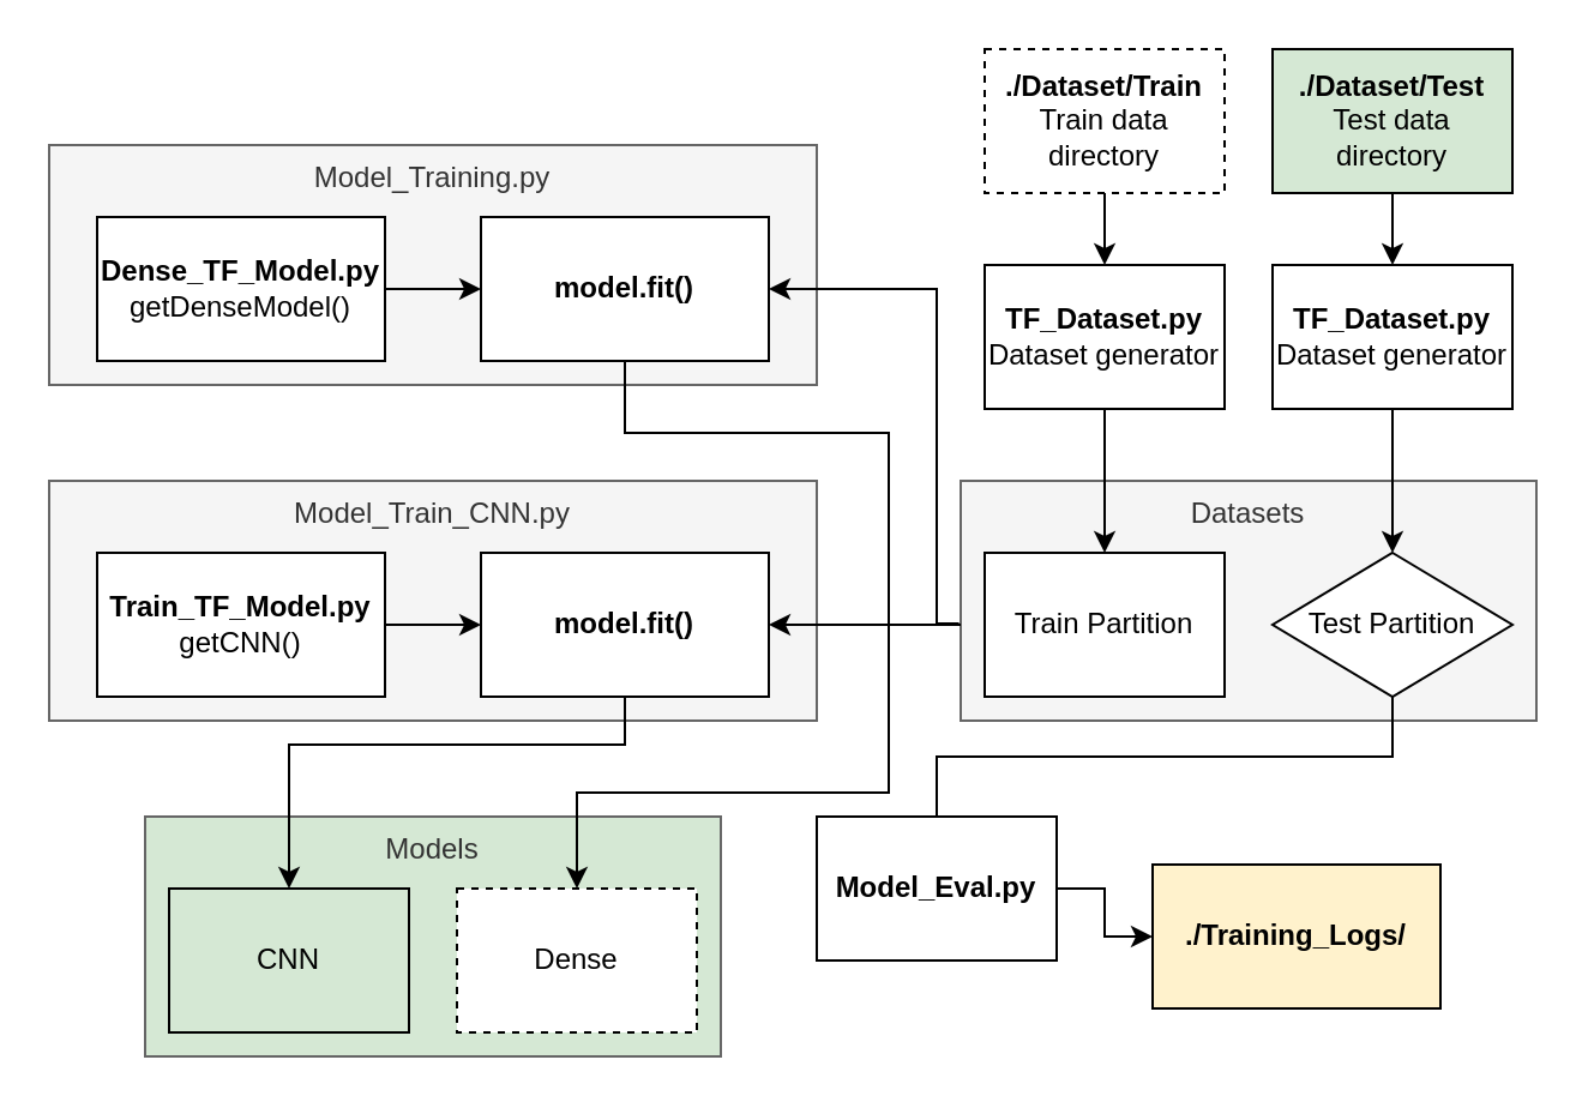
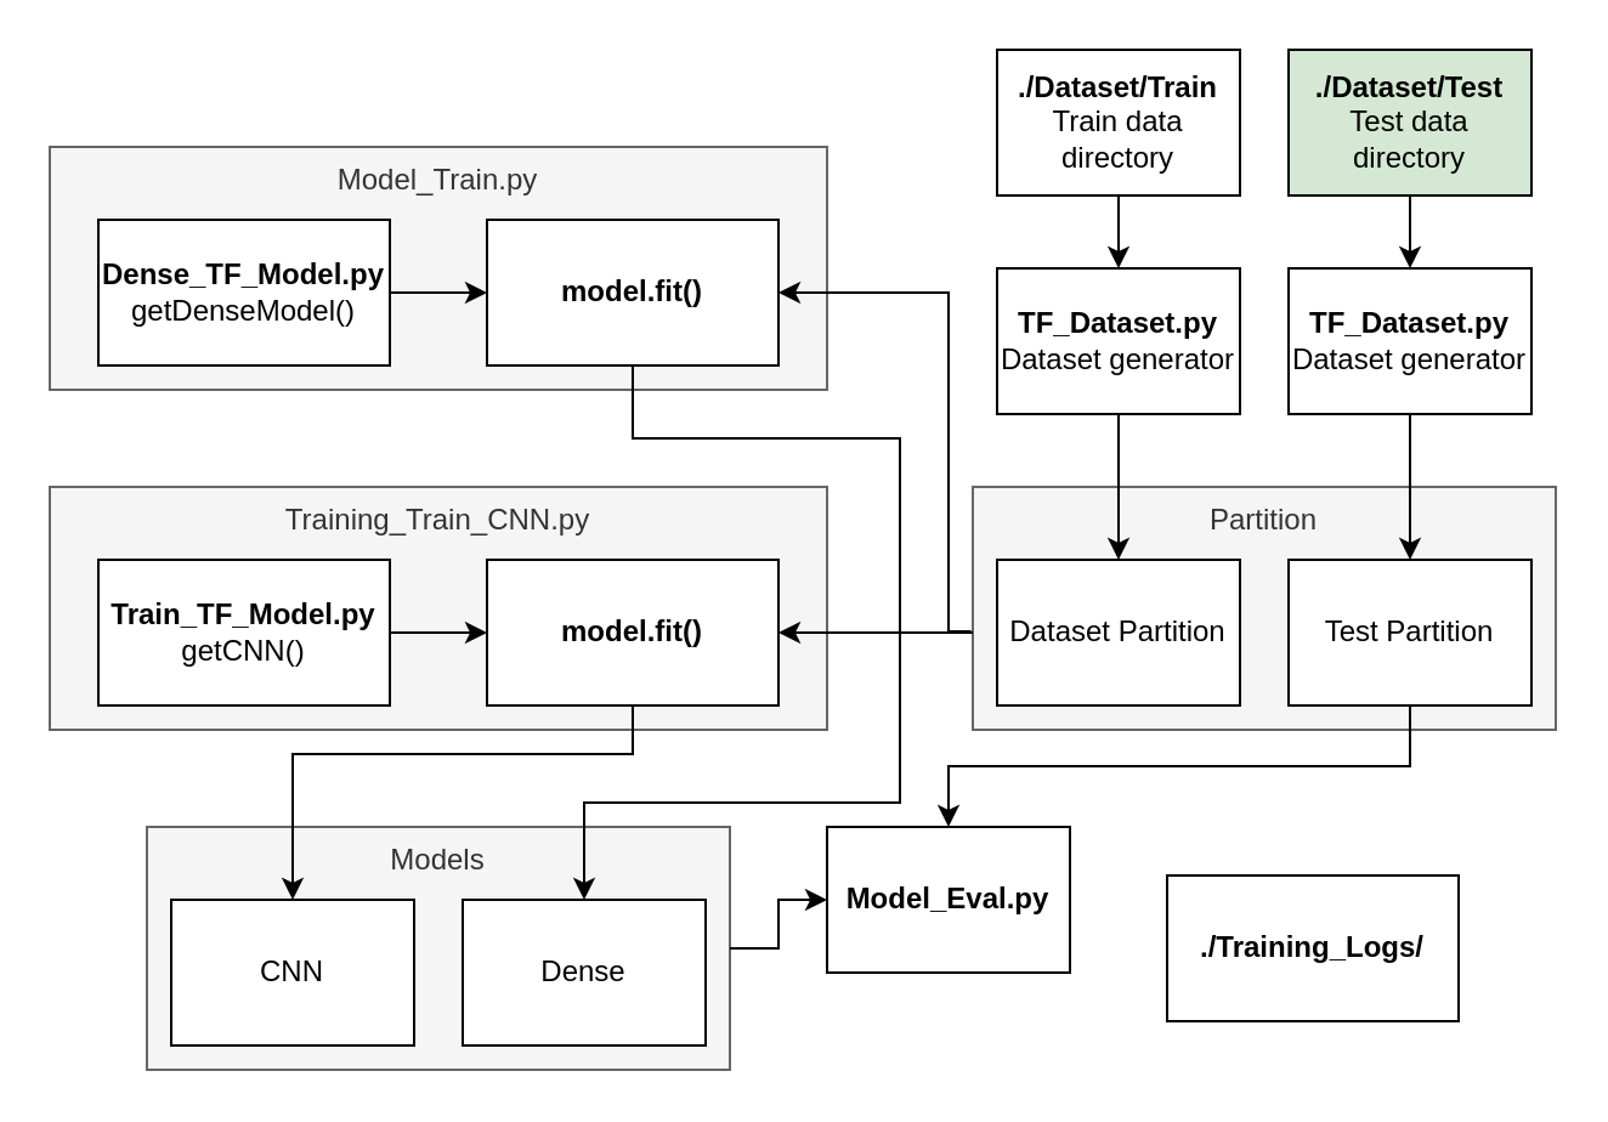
  <mxCell id="0" />
  <mxCell id="1" parent="0" />
  <mxCell id="2" value="" style="group" vertex="1" connectable="0" parent="1"><mxGeometry x="400" y="20" width="240" height="280" as="geometry" /></mxCell>
  <mxCell id="3" value="" style="group" vertex="1" connectable="0" parent="2"><mxGeometry y="180" width="240" height="100" as="geometry" /></mxCell>
- <mxCell id="4" value="Datasets" style="rounded=0;whiteSpace=wrap;html=1;shadow=0;strokeWidth=1;fontSize=12;verticalAlign=top;fillColor=#f5f5f5;strokeColor=#666666;fontColor=#333333;" vertex="1" parent="3"><mxGeometry width="240" height="100" as="geometry" /></mxCell>
- <mxCell id="5" value="Train Partition" style="rounded=0;whiteSpace=wrap;html=1;shadow=0;strokeWidth=1;fontSize=12;" vertex="1" parent="3"><mxGeometry x="10" y="30" width="100" height="60" as="geometry" /></mxCell>
- <mxCell id="6" value="Test Partition" style="rhombus;whiteSpace=wrap;html=1;shadow=0;strokeWidth=1;fontSize=12;" vertex="1" parent="3"><mxGeometry x="130" y="30" width="100" height="60" as="geometry" /></mxCell>
- <mxCell id="7" value="&lt;div&gt;&lt;b&gt;./Dataset/Train&lt;/b&gt;&lt;/div&gt;Train data directory" style="rounded=0;whiteSpace=wrap;html=1;shadow=0;strokeWidth=1;fontSize=12;dashed=1;" vertex="1" parent="2"><mxGeometry x="10" width="100" height="60" as="geometry" /></mxCell>
+ <mxCell id="4" value="Partition" style="rounded=0;whiteSpace=wrap;html=1;shadow=0;strokeWidth=1;fontSize=12;verticalAlign=top;fillColor=#f5f5f5;strokeColor=#666666;fontColor=#333333;" vertex="1" parent="3"><mxGeometry width="240" height="100" as="geometry" /></mxCell>
+ <mxCell id="5" value="Dataset Partition" style="rounded=0;whiteSpace=wrap;html=1;shadow=0;strokeWidth=1;fontSize=12;" vertex="1" parent="3"><mxGeometry x="10" y="30" width="100" height="60" as="geometry" /></mxCell>
+ <mxCell id="6" value="Test Partition" style="rounded=0;whiteSpace=wrap;html=1;shadow=0;strokeWidth=1;fontSize=12;" vertex="1" parent="3"><mxGeometry x="130" y="30" width="100" height="60" as="geometry" /></mxCell>
+ <mxCell id="7" value="&lt;div&gt;&lt;b&gt;./Dataset/Train&lt;/b&gt;&lt;/div&gt;Train data directory" style="rounded=0;whiteSpace=wrap;html=1;shadow=0;strokeWidth=1;fontSize=12;" vertex="1" parent="2"><mxGeometry x="10" width="100" height="60" as="geometry" /></mxCell>
  <mxCell id="8" style="edgeStyle=orthogonalEdgeStyle;rounded=0;orthogonalLoop=1;jettySize=auto;html=1;exitX=0.5;exitY=1;exitDx=0;exitDy=0;entryX=0.5;entryY=0;entryDx=0;entryDy=0;strokeWidth=1;fontSize=12;" edge="1" parent="2" source="9" target="5"><mxGeometry relative="1" as="geometry" /></mxCell>
  <mxCell id="9" value="&lt;b&gt;TF_Dataset.py&lt;/b&gt;&lt;div&gt;Dataset generator&lt;br&gt;&lt;/div&gt;" style="rounded=0;whiteSpace=wrap;html=1;shadow=0;strokeWidth=1;fontSize=12;" vertex="1" parent="2"><mxGeometry x="10" y="90" width="100" height="60" as="geometry" /></mxCell>
  <mxCell id="10" value="" style="edgeStyle=orthogonalEdgeStyle;rounded=0;orthogonalLoop=1;jettySize=auto;html=1;strokeWidth=1;fontSize=12;entryX=0.5;entryY=0;entryDx=0;entryDy=0;exitX=0.5;exitY=1;exitDx=0;exitDy=0;" edge="1" parent="2" source="7" target="9"><mxGeometry relative="1" as="geometry" /></mxCell>
  <mxCell id="11" value="&lt;div&gt;&lt;b&gt;./Dataset/Test&lt;/b&gt;&lt;/div&gt;Test data directory" style="rounded=0;whiteSpace=wrap;html=1;shadow=0;strokeWidth=1;fontSize=12;fillColor=#d5e8d4;" vertex="1" parent="2"><mxGeometry x="130" width="100" height="60" as="geometry" /></mxCell>
  <mxCell id="12" style="edgeStyle=orthogonalEdgeStyle;rounded=0;orthogonalLoop=1;jettySize=auto;html=1;exitX=0.5;exitY=1;exitDx=0;exitDy=0;entryX=0.5;entryY=0;entryDx=0;entryDy=0;strokeWidth=1;fontSize=12;" edge="1" parent="2" source="13"><mxGeometry relative="1" as="geometry"><mxPoint x="180" y="210" as="targetPoint" /></mxGeometry></mxCell>
  <mxCell id="13" value="&lt;b&gt;TF_Dataset.py&lt;/b&gt;&lt;div&gt;Dataset generator&lt;br&gt;&lt;/div&gt;" style="rounded=0;whiteSpace=wrap;html=1;shadow=0;strokeWidth=1;fontSize=12;" vertex="1" parent="2"><mxGeometry x="130" y="90" width="100" height="60" as="geometry" /></mxCell>
  <mxCell id="14" value="" style="edgeStyle=orthogonalEdgeStyle;rounded=0;orthogonalLoop=1;jettySize=auto;html=1;strokeWidth=1;fontSize=12;entryX=0.5;entryY=0;entryDx=0;entryDy=0;exitX=0.5;exitY=1;exitDx=0;exitDy=0;" edge="1" parent="2" source="11" target="13"><mxGeometry relative="1" as="geometry" /></mxCell>
  <mxCell id="15" value="" style="group" vertex="1" connectable="0" parent="1"><mxGeometry x="20" y="60" width="320" height="100" as="geometry" /></mxCell>
- <mxCell id="16" value="Model_Training.py" style="rounded=0;whiteSpace=wrap;html=1;shadow=0;strokeWidth=1;fontSize=12;fillColor=#f5f5f5;strokeColor=#666666;fontColor=#333333;verticalAlign=top;" vertex="1" parent="15"><mxGeometry width="320" height="100" as="geometry" /></mxCell>
+ <mxCell id="16" value="Model_Train.py" style="rounded=0;whiteSpace=wrap;html=1;shadow=0;strokeWidth=1;fontSize=12;fillColor=#f5f5f5;strokeColor=#666666;fontColor=#333333;verticalAlign=top;" vertex="1" parent="15"><mxGeometry width="320" height="100" as="geometry" /></mxCell>
  <mxCell id="17" value="&lt;div&gt;&lt;b&gt;Dense_TF_Model.py&lt;/b&gt;&lt;/div&gt;getDenseModel()" style="rounded=0;whiteSpace=wrap;html=1;shadow=0;strokeWidth=1;fontSize=12;" vertex="1" parent="15"><mxGeometry x="20" y="30" width="120" height="60" as="geometry" /></mxCell>
  <mxCell id="18" value="&lt;b&gt;model.fit()&lt;/b&gt;" style="rounded=0;whiteSpace=wrap;html=1;shadow=0;strokeWidth=1;fontSize=12;" vertex="1" parent="15"><mxGeometry x="180" y="30" width="120" height="60" as="geometry" /></mxCell>
  <mxCell id="19" style="edgeStyle=orthogonalEdgeStyle;rounded=0;orthogonalLoop=1;jettySize=auto;html=1;exitX=1;exitY=0.5;exitDx=0;exitDy=0;entryX=0;entryY=0.5;entryDx=0;entryDy=0;strokeWidth=1;fontSize=12;" edge="1" parent="15" source="17" target="18"><mxGeometry relative="1" as="geometry" /></mxCell>
  <mxCell id="20" style="edgeStyle=orthogonalEdgeStyle;rounded=0;orthogonalLoop=1;jettySize=auto;html=1;exitX=0.5;exitY=1;exitDx=0;exitDy=0;strokeWidth=1;fontSize=12;" edge="1" parent="15" source="18" target="18"><mxGeometry relative="1" as="geometry" /></mxCell>
  <mxCell id="21" value="" style="group" vertex="1" connectable="0" parent="1"><mxGeometry x="20" y="200" width="320" height="100" as="geometry" /></mxCell>
- <mxCell id="22" value="Model_Train_CNN.py" style="rounded=0;whiteSpace=wrap;html=1;shadow=0;strokeWidth=1;fontSize=12;fillColor=#f5f5f5;strokeColor=#666666;fontColor=#333333;verticalAlign=top;" vertex="1" parent="21"><mxGeometry width="320" height="100" as="geometry" /></mxCell>
+ <mxCell id="22" value="Training_Train_CNN.py" style="rounded=0;whiteSpace=wrap;html=1;shadow=0;strokeWidth=1;fontSize=12;fillColor=#f5f5f5;strokeColor=#666666;fontColor=#333333;verticalAlign=top;" vertex="1" parent="21"><mxGeometry width="320" height="100" as="geometry" /></mxCell>
  <mxCell id="23" value="&lt;div&gt;&lt;b&gt;Train_TF_Model.py&lt;/b&gt;&lt;/div&gt;getCNN()" style="rounded=0;whiteSpace=wrap;html=1;shadow=0;strokeWidth=1;fontSize=12;" vertex="1" parent="21"><mxGeometry x="20" y="30" width="120" height="60" as="geometry" /></mxCell>
  <mxCell id="24" value="&lt;b&gt;model.fit()&lt;/b&gt;" style="rounded=0;whiteSpace=wrap;html=1;shadow=0;strokeWidth=1;fontSize=12;" vertex="1" parent="21"><mxGeometry x="180" y="30" width="120" height="60" as="geometry" /></mxCell>
  <mxCell id="25" style="edgeStyle=orthogonalEdgeStyle;rounded=0;orthogonalLoop=1;jettySize=auto;html=1;exitX=1;exitY=0.5;exitDx=0;exitDy=0;entryX=0;entryY=0.5;entryDx=0;entryDy=0;strokeWidth=1;fontSize=12;" edge="1" parent="21" source="23" target="24"><mxGeometry relative="1" as="geometry" /></mxCell>
  <mxCell id="26" style="edgeStyle=orthogonalEdgeStyle;rounded=0;orthogonalLoop=1;jettySize=auto;html=1;entryX=1;entryY=0.5;entryDx=0;entryDy=0;strokeWidth=1;fontSize=12;" edge="1" parent="1" target="24"><mxGeometry relative="1" as="geometry"><mxPoint x="400" y="260" as="sourcePoint" /><Array as="points"><mxPoint x="400" y="260" /></Array></mxGeometry></mxCell>
  <mxCell id="27" style="edgeStyle=orthogonalEdgeStyle;rounded=0;orthogonalLoop=1;jettySize=auto;html=1;exitX=-0.003;exitY=0.595;exitDx=0;exitDy=0;entryX=1;entryY=0.5;entryDx=0;entryDy=0;strokeWidth=1;fontSize=12;exitPerimeter=0;" edge="1" parent="1" source="4" target="18"><mxGeometry relative="1" as="geometry"><Array as="points"><mxPoint x="390" y="259" /><mxPoint x="390" y="120" /></Array></mxGeometry></mxCell>
  <mxCell id="28" value="" style="group" vertex="1" connectable="0" parent="1"><mxGeometry x="60" y="340" width="240" height="100" as="geometry" /></mxCell>
- <mxCell id="29" value="Models" style="rounded=0;whiteSpace=wrap;html=1;shadow=0;strokeWidth=1;fontSize=12;verticalAlign=top;fillColor=#d5e8d4;strokeColor=#666666;fontColor=#333333;" vertex="1" parent="28"><mxGeometry width="240" height="100" as="geometry" /></mxCell>
- <mxCell id="30" value="Dense" style="rounded=0;whiteSpace=wrap;html=1;shadow=0;strokeWidth=1;fontSize=12;dashed=1;" vertex="1" parent="28"><mxGeometry x="130" y="30" width="100" height="60" as="geometry" /></mxCell>
- <mxCell id="31" value="CNN" style="rounded=0;whiteSpace=wrap;html=1;shadow=0;strokeWidth=1;fontSize=12;fillColor=#d5e8d4;" vertex="1" parent="28"><mxGeometry x="10" y="30" width="100" height="60" as="geometry" /></mxCell>
+ <mxCell id="29" value="Models" style="rounded=0;whiteSpace=wrap;html=1;shadow=0;strokeWidth=1;fontSize=12;verticalAlign=top;fillColor=#f5f5f5;strokeColor=#666666;fontColor=#333333;" vertex="1" parent="28"><mxGeometry width="240" height="100" as="geometry" /></mxCell>
+ <mxCell id="30" value="Dense" style="rounded=0;whiteSpace=wrap;html=1;shadow=0;strokeWidth=1;fontSize=12;" vertex="1" parent="28"><mxGeometry x="130" y="30" width="100" height="60" as="geometry" /></mxCell>
+ <mxCell id="31" value="CNN" style="rounded=0;whiteSpace=wrap;html=1;shadow=0;strokeWidth=1;fontSize=12;" vertex="1" parent="28"><mxGeometry x="10" y="30" width="100" height="60" as="geometry" /></mxCell>
  <mxCell id="32" style="edgeStyle=orthogonalEdgeStyle;rounded=0;orthogonalLoop=1;jettySize=auto;html=1;exitX=0.5;exitY=1;exitDx=0;exitDy=0;entryX=0.5;entryY=0;entryDx=0;entryDy=0;strokeWidth=1;fontSize=12;" edge="1" parent="1" source="24" target="31"><mxGeometry relative="1" as="geometry"><Array as="points"><mxPoint x="260" y="310" /><mxPoint x="120" y="310" /></Array></mxGeometry></mxCell>
  <mxCell id="33" style="edgeStyle=orthogonalEdgeStyle;rounded=0;orthogonalLoop=1;jettySize=auto;html=1;exitX=0.5;exitY=1;exitDx=0;exitDy=0;entryX=0.5;entryY=0;entryDx=0;entryDy=0;strokeWidth=1;fontSize=12;" edge="1" parent="1" source="18" target="30"><mxGeometry relative="1" as="geometry"><Array as="points"><mxPoint x="260" y="180" /><mxPoint x="370" y="180" /><mxPoint x="370" y="330" /><mxPoint x="240" y="330" /></Array></mxGeometry></mxCell>
- <mxCell id="34" style="edgeStyle=orthogonalEdgeStyle;rounded=0;orthogonalLoop=1;jettySize=auto;html=1;exitX=1;exitY=0.5;exitDx=0;exitDy=0;entryX=0;entryY=0.5;entryDx=0;entryDy=0;strokeWidth=1;fontSize=12;" edge="1" parent="1" source="35" target="37"><mxGeometry relative="1" as="geometry" /></mxCell>
  <mxCell id="35" value="&lt;b&gt;Model_Eval.py&lt;/b&gt;" style="rounded=0;whiteSpace=wrap;html=1;shadow=0;strokeWidth=1;fontSize=12;" vertex="1" parent="1"><mxGeometry x="340" y="340" width="100" height="60" as="geometry" /></mxCell>
- <mxCell id="37" value="&lt;b&gt;./Training_Logs/&lt;/b&gt;" style="rounded=0;whiteSpace=wrap;html=1;shadow=0;strokeWidth=1;fontSize=12;fillColor=#fff2cc;" vertex="1" parent="1"><mxGeometry x="480" y="360" width="120" height="60" as="geometry" /></mxCell>
- <mxCell id="38" style="edgeStyle=orthogonalEdgeStyle;rounded=0;orthogonalLoop=1;jettySize=auto;html=1;exitX=0.5;exitY=1;exitDx=0;exitDy=0;entryX=0.5;entryY=0;entryDx=0;entryDy=0;strokeWidth=1;fontSize=12;endArrow=none;" edge="1" parent="1" source="6" target="35"><mxGeometry relative="1" as="geometry" /></mxCell>
+ <mxCell id="36" style="edgeStyle=orthogonalEdgeStyle;rounded=0;orthogonalLoop=1;jettySize=auto;html=1;exitX=1;exitY=0.5;exitDx=0;exitDy=0;entryX=0;entryY=0.5;entryDx=0;entryDy=0;strokeWidth=1;fontSize=12;" edge="1" parent="1" source="29" target="35"><mxGeometry relative="1" as="geometry" /></mxCell>
+ <mxCell id="37" value="&lt;b&gt;./Training_Logs/&lt;/b&gt;" style="rounded=0;whiteSpace=wrap;html=1;shadow=0;strokeWidth=1;fontSize=12;" vertex="1" parent="1"><mxGeometry x="480" y="360" width="120" height="60" as="geometry" /></mxCell>
+ <mxCell id="38" style="edgeStyle=orthogonalEdgeStyle;rounded=0;orthogonalLoop=1;jettySize=auto;html=1;exitX=0.5;exitY=1;exitDx=0;exitDy=0;entryX=0.5;entryY=0;entryDx=0;entryDy=0;strokeWidth=1;fontSize=12;" edge="1" parent="1" source="6" target="35"><mxGeometry relative="1" as="geometry" /></mxCell>
